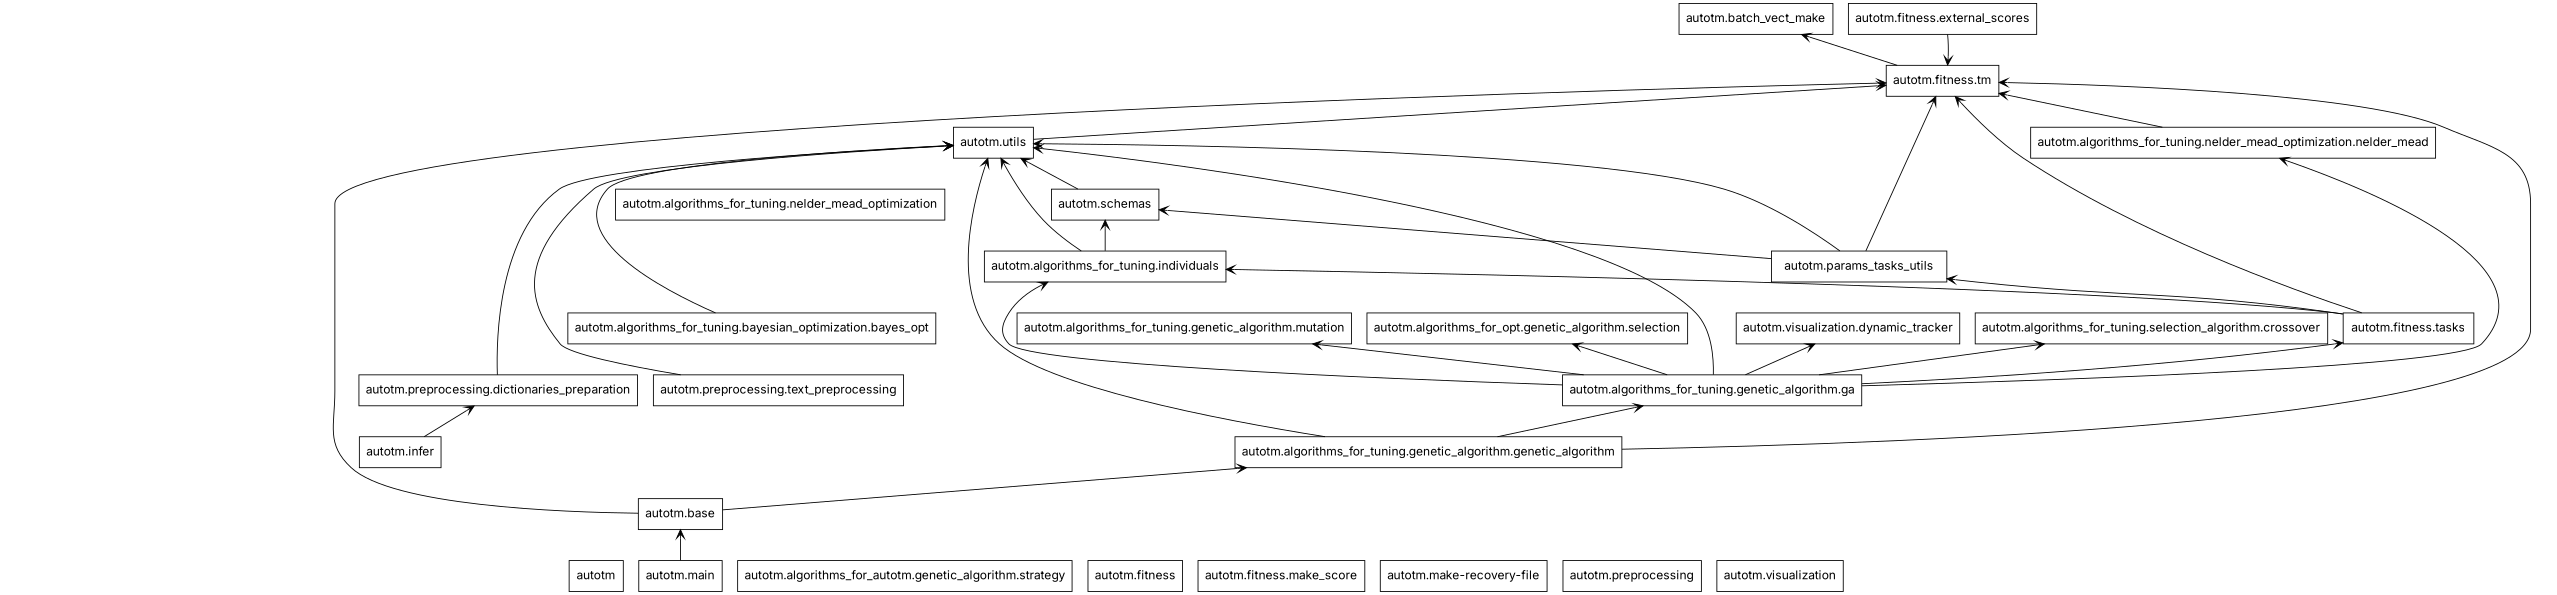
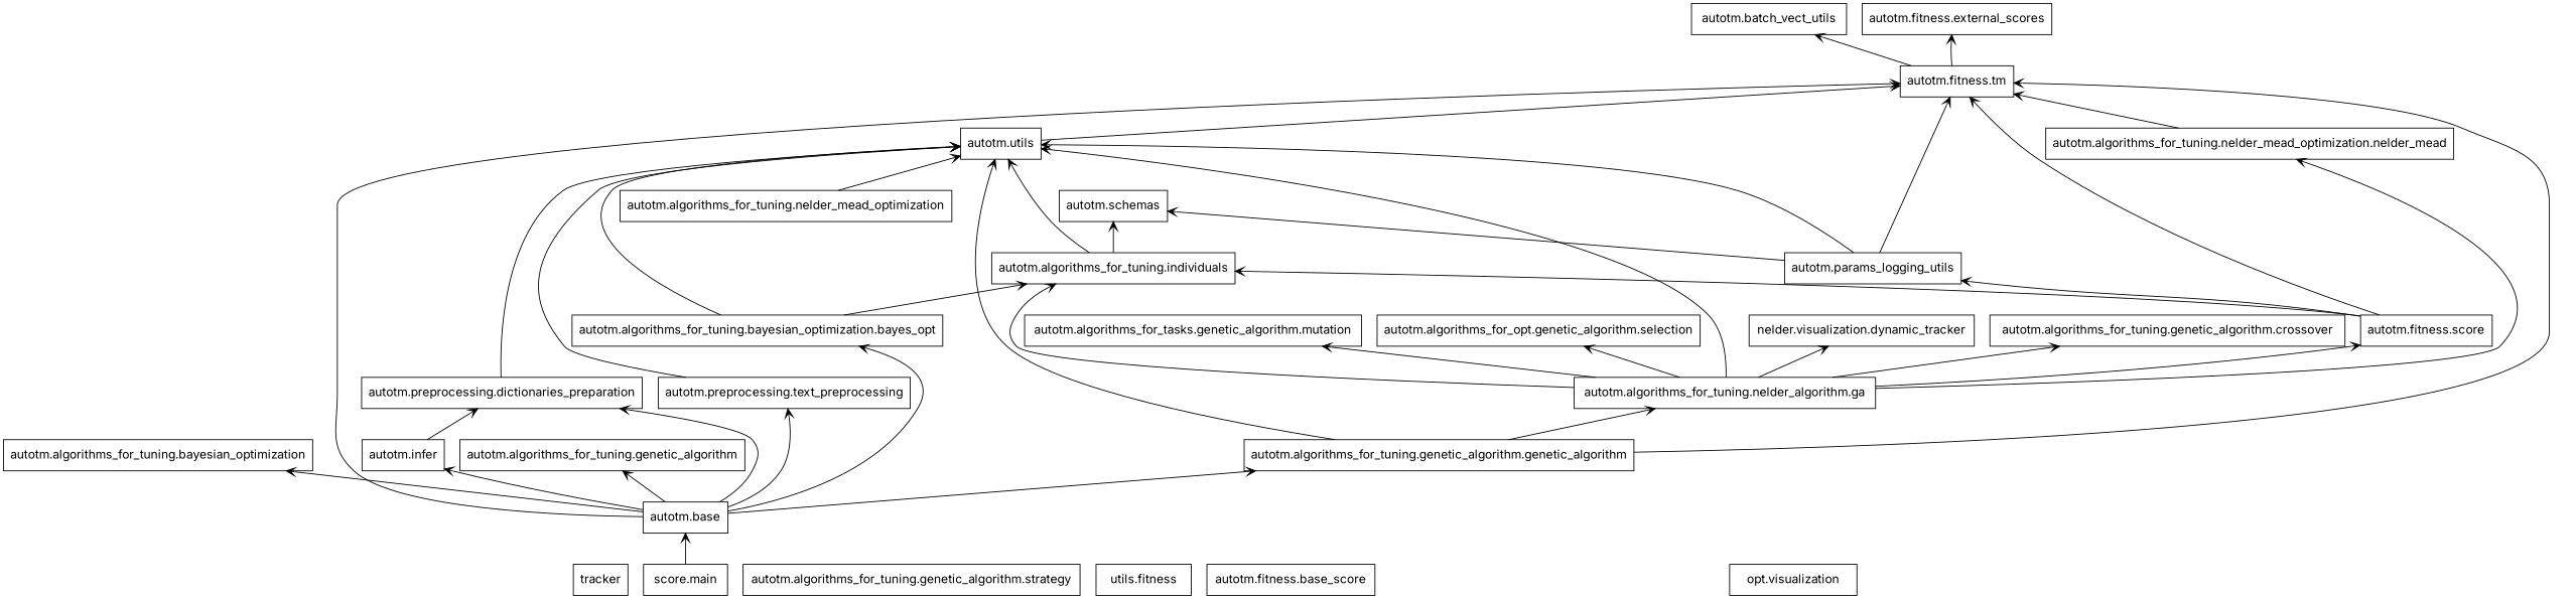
  digraph {
    fontname=Inter
    rankdir=BT
    node [fontname=Inter shape=box]
    edge [arrowhead=open arrowtail=none fontname=Inter]
-   n1 [label=autotm]
+   n1 [label=tracker]
+   n2 [label="autotm.algorithms_for_tuning.bayesian_optimization"]
    n3 [label="autotm.algorithms_for_tuning.bayesian_optimization.bayes_opt"]
    n4 [label="autotm.algorithms_for_tuning.individuals"]
    n5 [label="autotm.utils"]
    n6 [label="autotm.schemas"]
    n7 [label="autotm.fitness.tm"]
-   n9 [label="autotm.algorithms_for_tuning.selection_algorithm.crossover"]
-   n10 [label="autotm.algorithms_for_tuning.genetic_algorithm.ga"]
-   n11 [label="autotm.algorithms_for_tuning.genetic_algorithm.mutation"]
+   n8 [label="autotm.algorithms_for_tuning.genetic_algorithm"]
+   n9 [label="autotm.algorithms_for_tuning.genetic_algorithm.crossover"]
+   n10 [label="autotm.algorithms_for_tuning.nelder_algorithm.ga"]
+   n11 [label="autotm.algorithms_for_tasks.genetic_algorithm.mutation"]
    n12 [label="autotm.algorithms_for_opt.genetic_algorithm.selection"]
    n13 [label="autotm.algorithms_for_tuning.nelder_mead_optimization.nelder_mead"]
-   n14 [label="autotm.fitness.tasks"]
-   n15 [label="autotm.visualization.dynamic_tracker"]
-   n16 [label="autotm.params_tasks_utils"]
+   n14 [label="autotm.fitness.score"]
+   n15 [label="nelder.visualization.dynamic_tracker"]
+   n16 [label="autotm.params_logging_utils"]
    n17 [label="autotm.algorithms_for_tuning.genetic_algorithm.genetic_algorithm"]
-   n18 [label="autotm.batch_vect_make"]
+   n18 [label="autotm.batch_vect_utils"]
    n19 [label="autotm.fitness.external_scores"]
-   n20 [label="autotm.algorithms_for_autotm.genetic_algorithm.strategy"]
+   n20 [label="autotm.algorithms_for_tuning.genetic_algorithm.strategy"]
    n21 [label="autotm.algorithms_for_tuning.nelder_mead_optimization"]
    n22 [label="autotm.base"]
    n23 [label="autotm.infer"]
    n24 [label="autotm.preprocessing.dictionaries_preparation"]
    n25 [label="autotm.preprocessing.text_preprocessing"]
-   n26 [label="autotm.fitness"]
-   n27 [label="autotm.fitness.make_score"]
-   n28 [label="autotm.main"]
-   n29 [label="autotm.make-recovery-file"]
-   n30 [label="autotm.preprocessing"]
-   n31 [label="autotm.visualization"]
+   n26 [label="utils.fitness"]
+   n27 [label="autotm.fitness.base_score"]
+   n28 [label="score.main"]
+   n31 [label="opt.visualization"]
+   n3 -> n4
    n3 -> n5
    n4 -> n5
    n4 -> n6
    n5 -> n7
-   n6 -> n5
+   n21 -> n5
    n7 -> n18
-   n19 -> n7
+   n7 -> n19
    n10 -> n4
    n10 -> n5
    n10 -> n9
    n10 -> n11
    n10 -> n12
    n10 -> n13
    n10 -> n14
    n10 -> n15
    n13 -> n7
    n14 -> n4
    n14 -> n7
    n14 -> n16
    n16 -> n5
    n16 -> n6
    n16 -> n7
    n17 -> n5
    n17 -> n7
    n17 -> n10
+   n22 -> n2
+   n22 -> n3
    n22 -> n7
+   n22 -> n8
    n22 -> n17
+   n22 -> n23
+   n22 -> n24
+   n22 -> n25
    n23 -> n24
    n24 -> n5
    n25 -> n5
    n28 -> n22
  }
